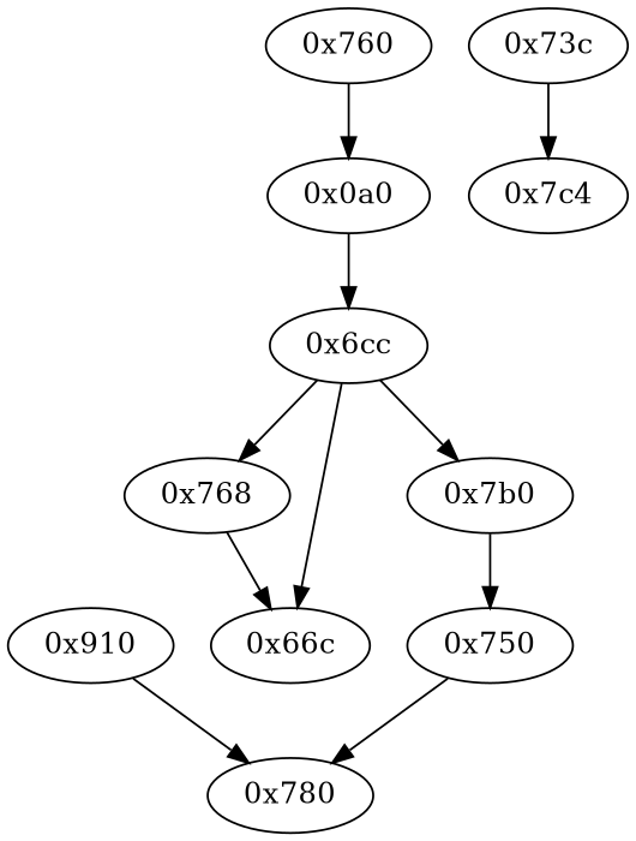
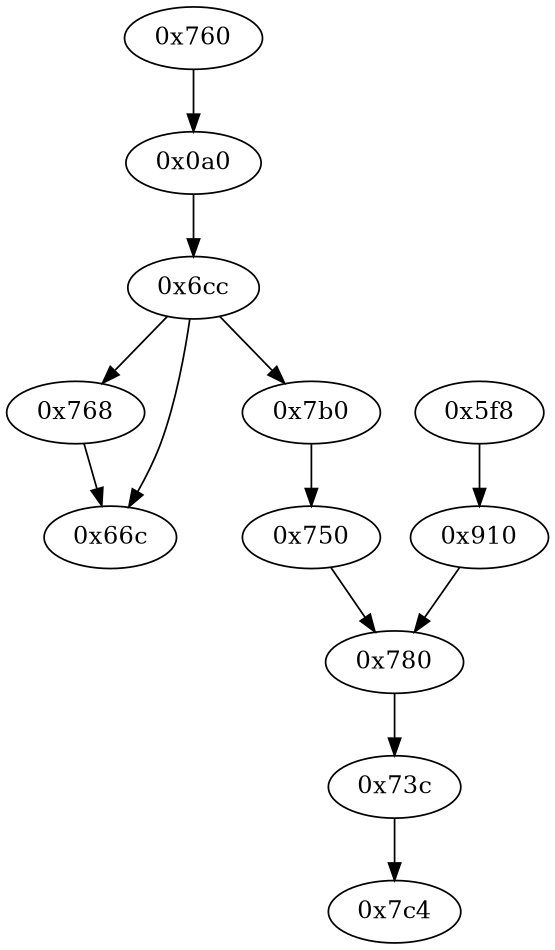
  strict digraph {
    fontname="DejaVu Serif"
    node [fontname="DejaVu Serif" opcode="[u'str', u'str', u'ldr', u'ldr', u'ldr', u'cmp', u'mov', u'b']"]
    edge [fontname="DejaVu Serif"]
    n1 [label="0x910" opcode="[u'mov', u'mov', u'mov', u'b']"]
    "0x780"
    "0x73c" [opcode="[u'ldr', u'ldr', u'bl', u'ldr', u'b']"]
    "0x760" [opcode="[u'ldr', u'b']"]
    n5 [label="0x0a0" opcode="[u'ldr', u'mov', u'mov', u'b']"]
    "0x7c4" [opcode="[u'mov', u'sub', u'pop']"]
    "0x6cc"
    "0x768" [opcode="[u'ldr', u'ldr', u'add', u'str', u'ldr', u'b']"]
    "0x66c" [opcode="[u'ldr', u'ldr', u'add', u'mov', u'b']"]
    "0x7b0" [opcode="[u'ldr', u'add', u'str', u'ldr', u'b']"]
    "0x750" [opcode="[u'ldr', u'ldr', u'mov', u'b']"]
+   "0x5f8" [opcode="[u'push', u'add', u'sub', u'ldr', u'mov', u'ldr', u'ldr', u'ldr', u'add', u'str', u'b']"]
    n1 -> "0x780"
+   "0x780" -> "0x73c"
    "0x73c" -> "0x7c4"
    "0x760" -> n5
    n5 -> "0x6cc"
    "0x6cc" -> "0x768"
    "0x6cc" -> "0x66c"
    "0x6cc" -> "0x7b0"
    "0x768" -> "0x66c"
    "0x7b0" -> "0x750"
    "0x750" -> "0x780"
+   "0x5f8" -> n1
  }
